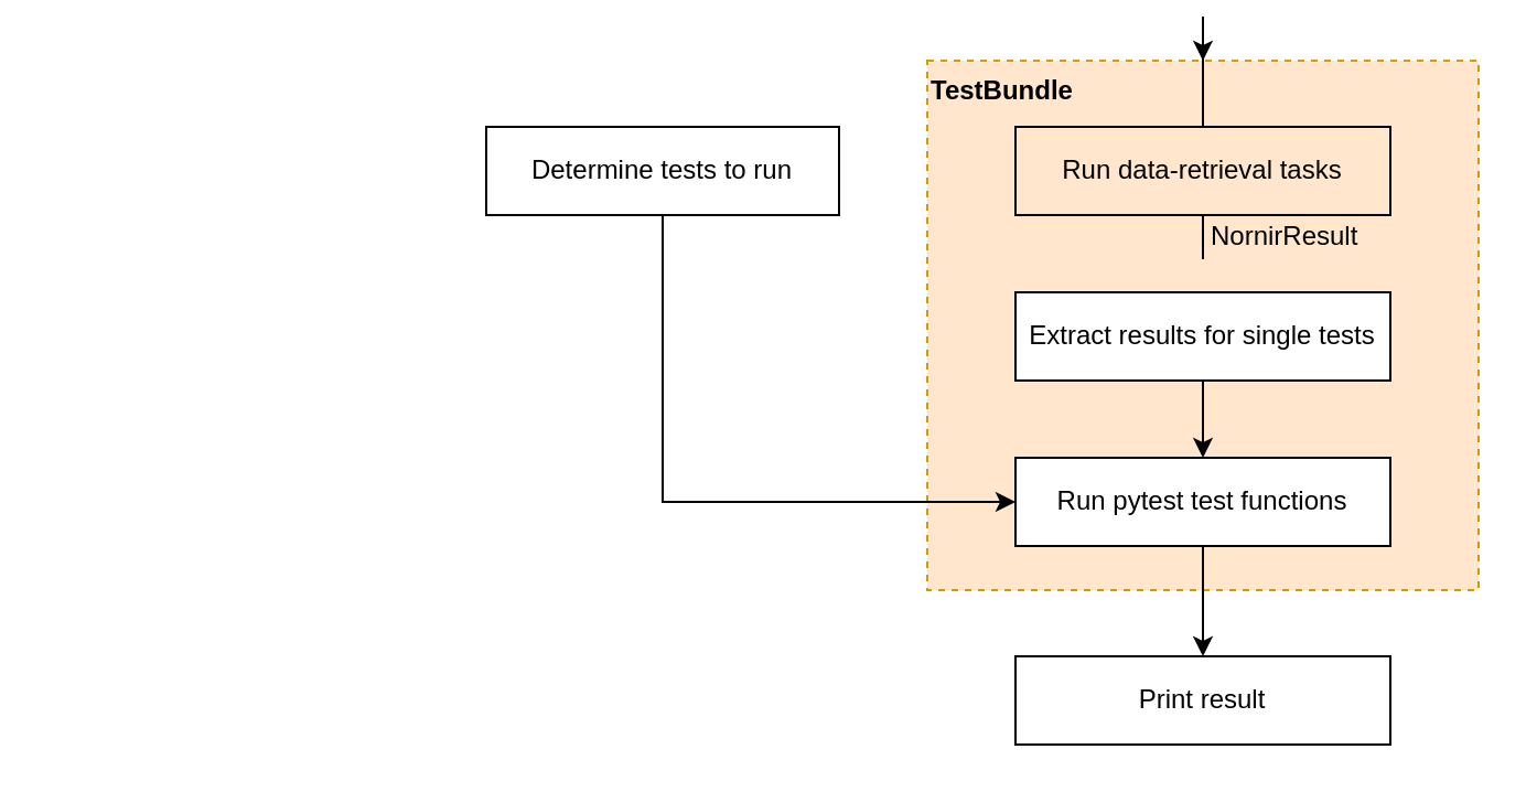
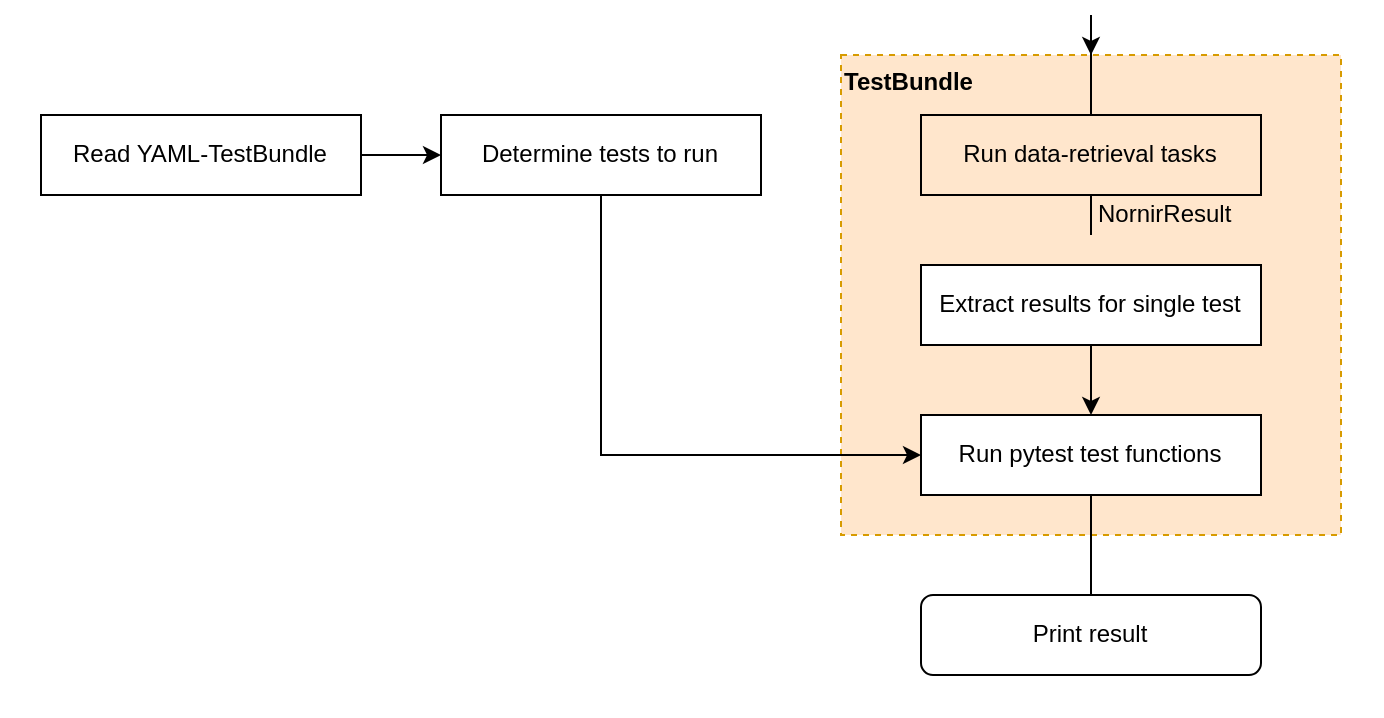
  <mxCell id="0" />
  <mxCell id="1" parent="0" />
  <mxCell id="2" value="&lt;div&gt;TestBundle&lt;br&gt;&lt;/div&gt;" style="rounded=0;whiteSpace=wrap;html=1;fillColor=#ffe6cc;dashed=1;align=left;labelPosition=center;verticalLabelPosition=middle;verticalAlign=top;fontStyle=1;strokeColor=#d79b00;" vertex="1" parent="1"><mxGeometry x="420" y="20" width="250" height="240" as="geometry" /></mxCell>
+ <mxCell id="3" style="edgeStyle=orthogonalEdgeStyle;rounded=0;orthogonalLoop=1;jettySize=auto;html=1;exitX=1;exitY=0.5;exitDx=0;exitDy=0;entryX=0;entryY=0.5;entryDx=0;entryDy=0;" edge="1" parent="1" source="4" target="6"><mxGeometry relative="1" as="geometry" /></mxCell>
+ <mxCell id="4" value="Read YAML-TestBundle" style="rounded=0;whiteSpace=wrap;html=1;" vertex="1" parent="1"><mxGeometry x="20" y="50" width="160" height="40" as="geometry" /></mxCell>
  <mxCell id="5" value="" style="edgeStyle=orthogonalEdgeStyle;rounded=0;orthogonalLoop=1;jettySize=auto;html=1;entryX=0;entryY=0.5;entryDx=0;entryDy=0;" edge="1" parent="1" source="6" target="8"><mxGeometry relative="1" as="geometry"><Array as="points"><mxPoint x="300" y="220" /></Array></mxGeometry></mxCell>
  <mxCell id="6" value="Determine tests to run" style="rounded=0;whiteSpace=wrap;html=1;" vertex="1" parent="1"><mxGeometry x="220" y="50" width="160" height="40" as="geometry" /></mxCell>
- <mxCell id="7" value="" style="edgeStyle=orthogonalEdgeStyle;rounded=0;orthogonalLoop=1;jettySize=auto;html=1;" edge="1" parent="1" source="8" target="13"><mxGeometry relative="1" as="geometry" /></mxCell>
+ <mxCell id="7" value="" style="edgeStyle=orthogonalEdgeStyle;rounded=0;orthogonalLoop=1;jettySize=auto;html=1;endArrow=none;" edge="1" parent="1" source="8" target="13"><mxGeometry relative="1" as="geometry" /></mxCell>
  <mxCell id="8" value="Run pytest test functions" style="rounded=0;whiteSpace=wrap;html=1;" vertex="1" parent="1"><mxGeometry x="460" y="200" width="170" height="40" as="geometry" /></mxCell>
  <mxCell id="9" style="edgeStyle=orthogonalEdgeStyle;rounded=0;orthogonalLoop=1;jettySize=auto;html=1;exitX=0.5;exitY=1;exitDx=0;exitDy=0;entryX=0.5;entryY=0;entryDx=0;entryDy=0;" edge="1" parent="1" source="10" target="8"><mxGeometry relative="1" as="geometry" /></mxCell>
- <mxCell id="10" value="Extract results for single tests" style="rounded=0;whiteSpace=wrap;html=1;" vertex="1" parent="1"><mxGeometry x="460" y="125" width="170" height="40" as="geometry" /></mxCell>
+ <mxCell id="10" value="Extract results for single test" style="rounded=0;whiteSpace=wrap;html=1;" vertex="1" parent="1"><mxGeometry x="460" y="125" width="170" height="40" as="geometry" /></mxCell>
  <mxCell id="11" style="edgeStyle=orthogonalEdgeStyle;rounded=0;orthogonalLoop=1;jettySize=auto;html=1;exitX=0.5;exitY=1;exitDx=0;exitDy=0;" edge="1" parent="1" source="12" target="2"><mxGeometry relative="1" as="geometry" /></mxCell>
  <mxCell id="12" value="Run data-retrieval tasks" style="rounded=0;whiteSpace=wrap;html=1;fillColor=#ffe6cc;" vertex="1" parent="1"><mxGeometry x="460" y="50" width="170" height="40" as="geometry" /></mxCell>
- <mxCell id="13" value="Print result" style="rounded=0;whiteSpace=wrap;html=1;" vertex="1" parent="1"><mxGeometry x="460" y="290" width="170" height="40" as="geometry" /></mxCell>
+ <mxCell id="13" value="Print result" style="whiteSpace=wrap;html=1;rounded=1;" vertex="1" parent="1"><mxGeometry x="460" y="290" width="170" height="40" as="geometry" /></mxCell>
  <mxCell id="14" value="NornirResult" style="text;html=1;strokeColor=none;fillColor=none;align=left;verticalAlign=middle;whiteSpace=wrap;rounded=0;dashed=1;" vertex="1" parent="1"><mxGeometry x="547" y="90" width="73" height="20" as="geometry" /></mxCell>
